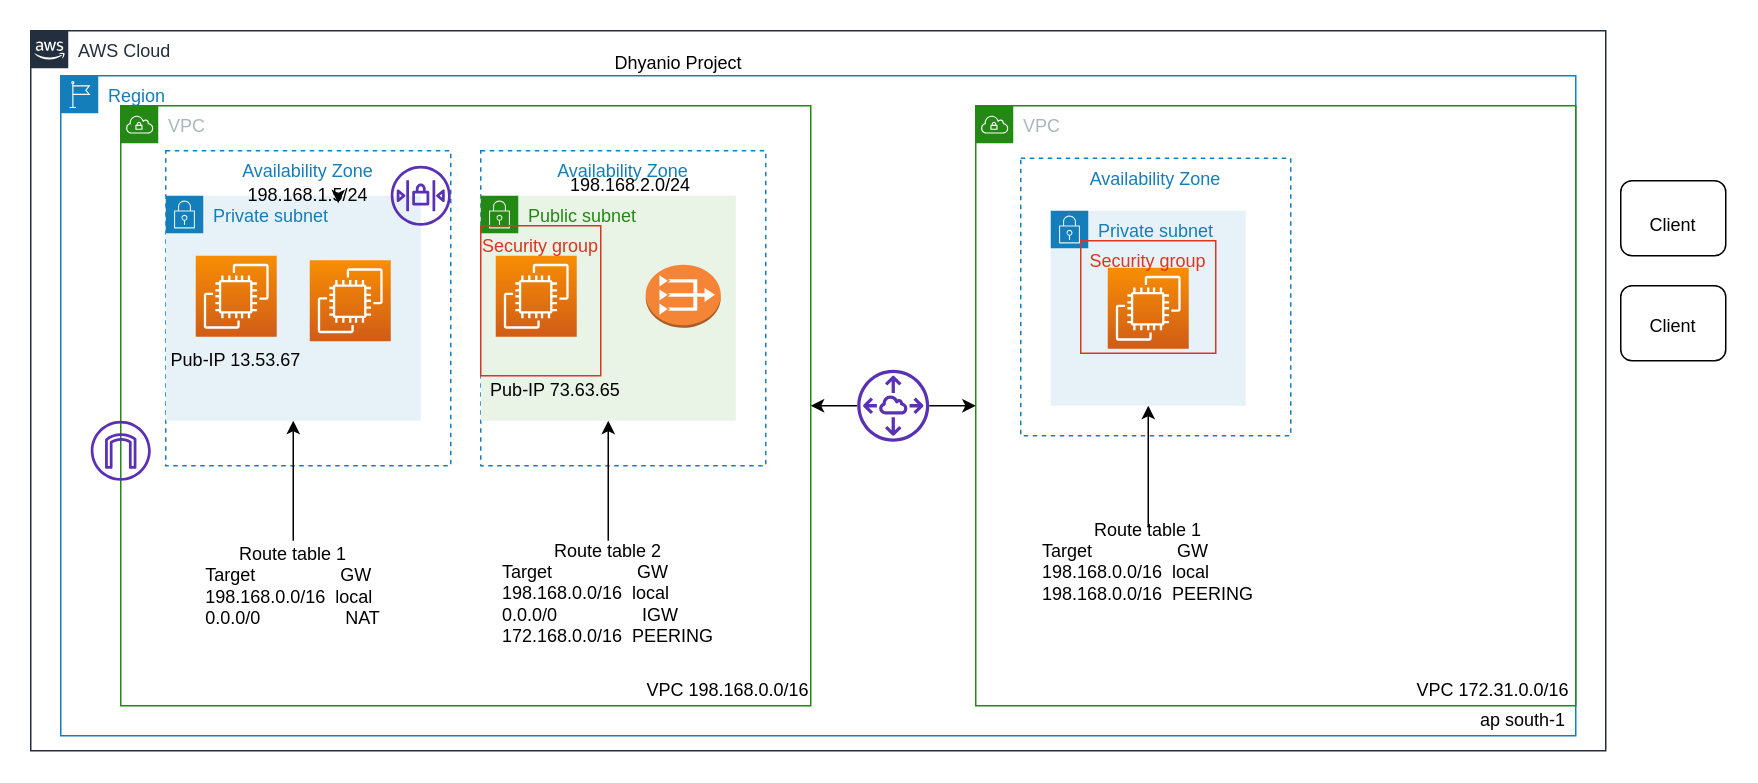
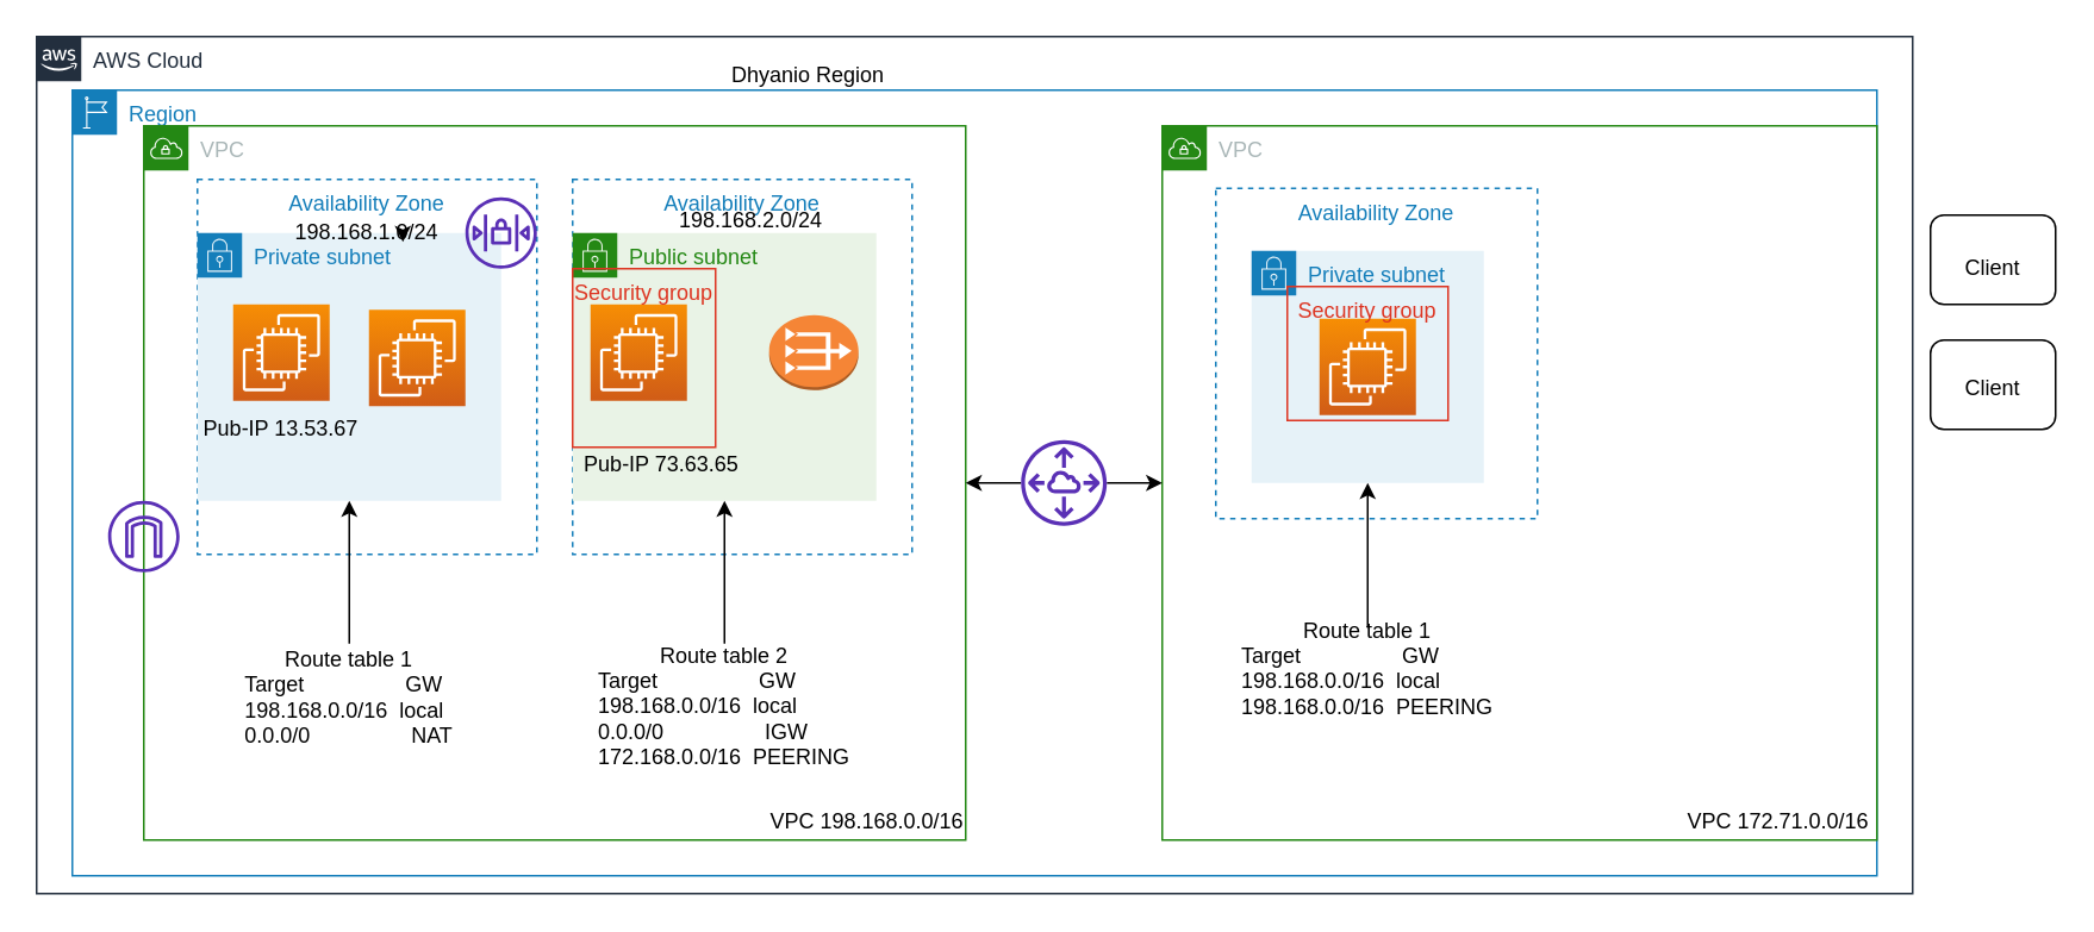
  <mxCell id="0" />
  <mxCell id="1" parent="0" />
  <mxCell id="2" value="AWS Cloud" style="points=[[0,0],[0.25,0],[0.5,0],[0.75,0],[1,0],[1,0.25],[1,0.5],[1,0.75],[1,1],[0.75,1],[0.5,1],[0.25,1],[0,1],[0,0.75],[0,0.5],[0,0.25]];outlineConnect=0;gradientColor=none;html=1;whiteSpace=wrap;fontSize=12;fontStyle=0;shape=mxgraph.aws4.group;grIcon=mxgraph.aws4.group_aws_cloud_alt;strokeColor=#232F3E;fillColor=none;verticalAlign=top;align=left;spacingLeft=30;fontColor=#232F3E;dashed=0;" parent="1" vertex="1"><mxGeometry x="20" y="20" width="1050" height="480" as="geometry" /></mxCell>
  <mxCell id="3" value="Region" style="points=[[0,0],[0.25,0],[0.5,0],[0.75,0],[1,0],[1,0.25],[1,0.5],[1,0.75],[1,1],[0.75,1],[0.5,1],[0.25,1],[0,1],[0,0.75],[0,0.5],[0,0.25]];outlineConnect=0;gradientColor=none;html=1;whiteSpace=wrap;fontSize=12;fontStyle=0;shape=mxgraph.aws4.group;grIcon=mxgraph.aws4.group_region;strokeColor=#147EBA;fillColor=none;verticalAlign=top;align=left;spacingLeft=30;fontColor=#147EBA;dashed=0;" parent="1" vertex="1"><mxGeometry x="40" y="50" width="1010" height="440" as="geometry" /></mxCell>
  <mxCell id="4" value="VPC" style="points=[[0,0],[0.25,0],[0.5,0],[0.75,0],[1,0],[1,0.25],[1,0.5],[1,0.75],[1,1],[0.75,1],[0.5,1],[0.25,1],[0,1],[0,0.75],[0,0.5],[0,0.25]];outlineConnect=0;gradientColor=none;html=1;whiteSpace=wrap;fontSize=12;fontStyle=0;shape=mxgraph.aws4.group;grIcon=mxgraph.aws4.group_vpc;strokeColor=#248814;fillColor=none;verticalAlign=top;align=left;spacingLeft=30;fontColor=#AAB7B8;dashed=0;" parent="1" vertex="1"><mxGeometry x="80" y="70" width="460" height="400" as="geometry" /></mxCell>
  <mxCell id="5" value="Availability Zone" style="fillColor=none;strokeColor=#147EBA;dashed=1;verticalAlign=top;fontStyle=0;fontColor=#147EBA;" parent="1" vertex="1"><mxGeometry x="110" y="100" width="190" height="210" as="geometry" /></mxCell>
  <mxCell id="6" value="Private subnet" style="points=[[0,0],[0.25,0],[0.5,0],[0.75,0],[1,0],[1,0.25],[1,0.5],[1,0.75],[1,1],[0.75,1],[0.5,1],[0.25,1],[0,1],[0,0.75],[0,0.5],[0,0.25]];outlineConnect=0;gradientColor=none;html=1;whiteSpace=wrap;fontSize=12;fontStyle=0;shape=mxgraph.aws4.group;grIcon=mxgraph.aws4.group_security_group;grStroke=0;strokeColor=#147EBA;fillColor=#E6F2F8;verticalAlign=top;align=left;spacingLeft=30;fontColor=#147EBA;dashed=0;" parent="1" vertex="1"><mxGeometry x="110" y="130" width="170" height="150" as="geometry" /></mxCell>
- <mxCell id="7" value="ap south-1" style="text;html=1;strokeColor=none;fillColor=none;align=center;verticalAlign=middle;whiteSpace=wrap;rounded=0;" parent="1" vertex="1"><mxGeometry x="980" y="470" width="70" height="20" as="geometry" /></mxCell>
  <mxCell id="8" value="VPC 198.168.0.0/16" style="text;html=1;strokeColor=none;fillColor=none;align=center;verticalAlign=middle;whiteSpace=wrap;rounded=0;" parent="1" vertex="1"><mxGeometry x="390" y="450" width="190" height="20" as="geometry" /></mxCell>
- <mxCell id="9" value="198.168.1.5/24" style="text;html=1;strokeColor=none;fillColor=none;align=center;verticalAlign=middle;whiteSpace=wrap;rounded=0;" parent="1" vertex="1"><mxGeometry x="185" y="120" width="40" height="20" as="geometry" /></mxCell>
+ <mxCell id="9" value="198.168.1.0/24" style="text;html=1;strokeColor=none;fillColor=none;align=center;verticalAlign=middle;whiteSpace=wrap;rounded=0;" parent="1" vertex="1"><mxGeometry x="185" y="120" width="40" height="20" as="geometry" /></mxCell>
  <mxCell id="10" value="" style="outlineConnect=0;fontColor=#232F3E;gradientColor=#F78E04;gradientDirection=north;fillColor=#D05C17;strokeColor=#ffffff;dashed=0;verticalLabelPosition=bottom;verticalAlign=top;align=center;html=1;fontSize=12;fontStyle=0;aspect=fixed;shape=mxgraph.aws4.resourceIcon;resIcon=mxgraph.aws4.ec2;" parent="1" vertex="1"><mxGeometry x="130" y="170" width="54" height="54" as="geometry" /></mxCell>
  <mxCell id="11" value="Availability Zone" style="fillColor=none;strokeColor=#147EBA;dashed=1;verticalAlign=top;fontStyle=0;fontColor=#147EBA;" vertex="1" parent="1"><mxGeometry x="320" y="100" width="190" height="210" as="geometry" /></mxCell>
  <mxCell id="12" value="&lt;div&gt;198.168.2.0/24&lt;/div&gt;&lt;div&gt;&lt;br&gt;&lt;/div&gt;" style="text;html=1;strokeColor=none;fillColor=none;align=center;verticalAlign=middle;whiteSpace=wrap;rounded=0;" vertex="1" parent="1"><mxGeometry x="400" y="120" width="40" height="20" as="geometry" /></mxCell>
  <mxCell id="13" value="Public subnet" style="points=[[0,0],[0.25,0],[0.5,0],[0.75,0],[1,0],[1,0.25],[1,0.5],[1,0.75],[1,1],[0.75,1],[0.5,1],[0.25,1],[0,1],[0,0.75],[0,0.5],[0,0.25]];outlineConnect=0;gradientColor=none;html=1;whiteSpace=wrap;fontSize=12;fontStyle=0;shape=mxgraph.aws4.group;grIcon=mxgraph.aws4.group_security_group;grStroke=0;strokeColor=#248814;fillColor=#E9F3E6;verticalAlign=top;align=left;spacingLeft=30;fontColor=#248814;dashed=0;" vertex="1" parent="1"><mxGeometry x="320" y="130" width="170" height="150" as="geometry" /></mxCell>
  <mxCell id="14" value="" style="outlineConnect=0;fontColor=#232F3E;gradientColor=#F78E04;gradientDirection=north;fillColor=#D05C17;strokeColor=#ffffff;dashed=0;verticalLabelPosition=bottom;verticalAlign=top;align=center;html=1;fontSize=12;fontStyle=0;aspect=fixed;shape=mxgraph.aws4.resourceIcon;resIcon=mxgraph.aws4.ec2;" vertex="1" parent="1"><mxGeometry x="330" y="170" width="54" height="54" as="geometry" /></mxCell>
  <mxCell id="15" value="" style="outlineConnect=0;fontColor=#232F3E;gradientColor=none;fillColor=#5A30B5;strokeColor=none;dashed=0;verticalLabelPosition=bottom;verticalAlign=top;align=center;html=1;fontSize=12;fontStyle=0;aspect=fixed;pointerEvents=1;shape=mxgraph.aws4.internet_gateway;" vertex="1" parent="1"><mxGeometry x="60" y="280" width="40" height="40" as="geometry" /></mxCell>
  <mxCell id="16" style="edgeStyle=orthogonalEdgeStyle;rounded=0;orthogonalLoop=1;jettySize=auto;html=1;" edge="1" parent="1" source="17" target="6"><mxGeometry relative="1" as="geometry" /></mxCell>
  <mxCell id="17" value="&lt;div&gt;Route table 1&lt;/div&gt;&lt;div align=&quot;left&quot;&gt;Target&amp;nbsp;&amp;nbsp;&amp;nbsp;&amp;nbsp;&amp;nbsp;&amp;nbsp;&amp;nbsp;&amp;nbsp;&amp;nbsp;&amp;nbsp;&amp;nbsp;&amp;nbsp;&amp;nbsp;&amp;nbsp;&amp;nbsp;&amp;nbsp; GW&lt;br&gt;&lt;/div&gt;&lt;div align=&quot;left&quot;&gt;198.168.0.0/16&amp;nbsp; local&lt;/div&gt;&lt;div align=&quot;left&quot;&gt;0.0.0/0&amp;nbsp;&amp;nbsp;&amp;nbsp;&amp;nbsp;&amp;nbsp;&amp;nbsp;&amp;nbsp;&amp;nbsp;&amp;nbsp;&amp;nbsp;&amp;nbsp;&amp;nbsp;&amp;nbsp;&amp;nbsp;&amp;nbsp;&amp;nbsp; NAT&lt;br&gt;&lt;/div&gt;" style="text;html=1;strokeColor=none;fillColor=none;align=center;verticalAlign=middle;whiteSpace=wrap;rounded=0;" vertex="1" parent="1"><mxGeometry x="130" y="360" width="130" height="60" as="geometry" /></mxCell>
  <mxCell id="18" style="edgeStyle=orthogonalEdgeStyle;rounded=0;orthogonalLoop=1;jettySize=auto;html=1;" edge="1" parent="1" source="19" target="13"><mxGeometry relative="1" as="geometry" /></mxCell>
  <mxCell id="19" value="&lt;div&gt;Route table 2&lt;br&gt;&lt;/div&gt;&lt;div align=&quot;left&quot;&gt;Target&amp;nbsp;&amp;nbsp;&amp;nbsp;&amp;nbsp;&amp;nbsp;&amp;nbsp;&amp;nbsp;&amp;nbsp;&amp;nbsp;&amp;nbsp;&amp;nbsp;&amp;nbsp;&amp;nbsp;&amp;nbsp;&amp;nbsp;&amp;nbsp; GW&lt;br&gt;&lt;/div&gt;&lt;div align=&quot;left&quot;&gt;198.168.0.0/16&amp;nbsp; local&lt;/div&gt;&lt;div align=&quot;left&quot;&gt;0.0.0/0 &amp;nbsp;&amp;nbsp;&amp;nbsp;&amp;nbsp;&amp;nbsp;&amp;nbsp;&amp;nbsp;&amp;nbsp;&amp;nbsp;&amp;nbsp;&amp;nbsp;&amp;nbsp;&amp;nbsp;&amp;nbsp;&amp;nbsp; IGW&lt;br&gt;&lt;/div&gt;&lt;div align=&quot;left&quot;&gt;172.168.0.0/16&amp;nbsp; PEERING&lt;br&gt;&lt;/div&gt;" style="text;html=1;strokeColor=none;fillColor=none;align=center;verticalAlign=middle;whiteSpace=wrap;rounded=0;" vertex="1" parent="1"><mxGeometry x="320" y="360" width="170" height="70" as="geometry" /></mxCell>
  <mxCell id="20" value="Pub-IP 13.53.67" style="text;html=1;strokeColor=none;fillColor=none;align=center;verticalAlign=middle;whiteSpace=wrap;rounded=0;" vertex="1" parent="1"><mxGeometry x="107" y="230" width="100" height="20" as="geometry" /></mxCell>
  <mxCell id="21" value="Pub-IP 73.63.65" style="text;html=1;strokeColor=none;fillColor=none;align=center;verticalAlign=middle;whiteSpace=wrap;rounded=0;" vertex="1" parent="1"><mxGeometry x="320" y="250" width="100" height="20" as="geometry" /></mxCell>
  <mxCell id="22" value="" style="rounded=1;whiteSpace=wrap;html=1;" vertex="1" parent="1"><mxGeometry x="1080" y="190" width="70" height="50" as="geometry" /></mxCell>
  <mxCell id="23" value="Client" style="text;html=1;strokeColor=none;fillColor=none;align=center;verticalAlign=middle;whiteSpace=wrap;rounded=0;" vertex="1" parent="1"><mxGeometry x="1095" y="207" width="40" height="20" as="geometry" /></mxCell>
  <mxCell id="24" value="" style="outlineConnect=0;dashed=0;verticalLabelPosition=bottom;verticalAlign=top;align=center;html=1;shape=mxgraph.aws3.vpc_nat_gateway;fillColor=#F58536;gradientColor=none;" vertex="1" parent="1"><mxGeometry x="430" y="176" width="50" height="42" as="geometry" /></mxCell>
  <mxCell id="25" value="Security group" style="fillColor=none;strokeColor=#DD3522;verticalAlign=top;fontStyle=0;fontColor=#DD3522;" vertex="1" parent="1"><mxGeometry x="320" y="150" width="80" height="100" as="geometry" /></mxCell>
  <mxCell id="26" value="" style="outlineConnect=0;fontColor=#232F3E;gradientColor=none;fillColor=#5A30B5;strokeColor=none;dashed=0;verticalLabelPosition=bottom;verticalAlign=top;align=center;html=1;fontSize=12;fontStyle=0;aspect=fixed;pointerEvents=1;shape=mxgraph.aws4.network_access_control_list;" vertex="1" parent="1"><mxGeometry x="260" y="110" width="40" height="40" as="geometry" /></mxCell>
  <mxCell id="27" style="edgeStyle=orthogonalEdgeStyle;rounded=0;orthogonalLoop=1;jettySize=auto;html=1;exitX=1;exitY=0.5;exitDx=0;exitDy=0;entryX=1;entryY=0.75;entryDx=0;entryDy=0;" edge="1" parent="1" source="9" target="9"><mxGeometry relative="1" as="geometry" /></mxCell>
  <mxCell id="28" value="" style="outlineConnect=0;fontColor=#232F3E;gradientColor=#F78E04;gradientDirection=north;fillColor=#D05C17;strokeColor=#ffffff;dashed=0;verticalLabelPosition=bottom;verticalAlign=top;align=center;html=1;fontSize=12;fontStyle=0;aspect=fixed;shape=mxgraph.aws4.resourceIcon;resIcon=mxgraph.aws4.ec2;" vertex="1" parent="1"><mxGeometry x="206" y="173" width="54" height="54" as="geometry" /></mxCell>
  <mxCell id="29" value="VPC" style="points=[[0,0],[0.25,0],[0.5,0],[0.75,0],[1,0],[1,0.25],[1,0.5],[1,0.75],[1,1],[0.75,1],[0.5,1],[0.25,1],[0,1],[0,0.75],[0,0.5],[0,0.25]];outlineConnect=0;gradientColor=none;html=1;whiteSpace=wrap;fontSize=12;fontStyle=0;shape=mxgraph.aws4.group;grIcon=mxgraph.aws4.group_vpc;strokeColor=#248814;fillColor=none;verticalAlign=top;align=left;spacingLeft=30;fontColor=#AAB7B8;dashed=0;" vertex="1" parent="1"><mxGeometry x="650" y="70" width="400" height="400" as="geometry" /></mxCell>
- <mxCell id="30" value="VPC 172.31.0.0/16" style="text;html=1;strokeColor=none;fillColor=none;align=center;verticalAlign=middle;whiteSpace=wrap;rounded=0;" vertex="1" parent="1"><mxGeometry x="900" y="450" width="190" height="20" as="geometry" /></mxCell>
+ <mxCell id="30" value="VPC 172.71.0.0/16" style="text;html=1;strokeColor=none;fillColor=none;align=center;verticalAlign=middle;whiteSpace=wrap;rounded=0;" vertex="1" parent="1"><mxGeometry x="900" y="450" width="190" height="20" as="geometry" /></mxCell>
  <mxCell id="31" value="Availability Zone" style="fillColor=none;strokeColor=#147EBA;dashed=1;verticalAlign=top;fontStyle=0;fontColor=#147EBA;" vertex="1" parent="1"><mxGeometry x="680" y="105" width="180" height="185" as="geometry" /></mxCell>
  <mxCell id="32" style="edgeStyle=orthogonalEdgeStyle;rounded=0;orthogonalLoop=1;jettySize=auto;html=1;entryX=0.5;entryY=1;entryDx=0;entryDy=0;" edge="1" parent="1" source="33" target="34"><mxGeometry relative="1" as="geometry" /></mxCell>
  <mxCell id="33" value="&lt;div&gt;Route table 1&lt;br&gt;&lt;/div&gt;&lt;div align=&quot;left&quot;&gt;Target&amp;nbsp;&amp;nbsp;&amp;nbsp;&amp;nbsp;&amp;nbsp;&amp;nbsp;&amp;nbsp;&amp;nbsp;&amp;nbsp;&amp;nbsp;&amp;nbsp;&amp;nbsp;&amp;nbsp;&amp;nbsp;&amp;nbsp;&amp;nbsp; GW&lt;br&gt;&lt;/div&gt;&lt;div align=&quot;left&quot;&gt;198.168.0.0/16&amp;nbsp; local&lt;/div&gt;&lt;div align=&quot;left&quot;&gt;198.168.0.0/16&amp;nbsp; PEERING&lt;br&gt;&lt;/div&gt;&lt;div align=&quot;left&quot;&gt;&lt;br&gt;&lt;/div&gt;" style="text;html=1;strokeColor=none;fillColor=none;align=center;verticalAlign=middle;whiteSpace=wrap;rounded=0;" vertex="1" parent="1"><mxGeometry x="680" y="351" width="170" height="60" as="geometry" /></mxCell>
  <mxCell id="34" value="Private subnet" style="points=[[0,0],[0.25,0],[0.5,0],[0.75,0],[1,0],[1,0.25],[1,0.5],[1,0.75],[1,1],[0.75,1],[0.5,1],[0.25,1],[0,1],[0,0.75],[0,0.5],[0,0.25]];outlineConnect=0;gradientColor=none;html=1;whiteSpace=wrap;fontSize=12;fontStyle=0;shape=mxgraph.aws4.group;grIcon=mxgraph.aws4.group_security_group;grStroke=0;strokeColor=#147EBA;fillColor=#E6F2F8;verticalAlign=top;align=left;spacingLeft=30;fontColor=#147EBA;dashed=0;" vertex="1" parent="1"><mxGeometry x="700" y="140" width="130" height="130" as="geometry" /></mxCell>
  <mxCell id="35" value="" style="outlineConnect=0;fontColor=#232F3E;gradientColor=#F78E04;gradientDirection=north;fillColor=#D05C17;strokeColor=#ffffff;dashed=0;verticalLabelPosition=bottom;verticalAlign=top;align=center;html=1;fontSize=12;fontStyle=0;aspect=fixed;shape=mxgraph.aws4.resourceIcon;resIcon=mxgraph.aws4.ec2;" vertex="1" parent="1"><mxGeometry x="738" y="178" width="54" height="54" as="geometry" /></mxCell>
  <mxCell id="36" value="Security group" style="fillColor=none;strokeColor=#DD3522;verticalAlign=top;fontStyle=0;fontColor=#DD3522;" vertex="1" parent="1"><mxGeometry x="720" y="160" width="90" height="75" as="geometry" /></mxCell>
  <mxCell id="37" style="edgeStyle=orthogonalEdgeStyle;rounded=0;orthogonalLoop=1;jettySize=auto;html=1;" edge="1" parent="1" source="39" target="4"><mxGeometry relative="1" as="geometry" /></mxCell>
  <mxCell id="38" style="edgeStyle=orthogonalEdgeStyle;rounded=0;orthogonalLoop=1;jettySize=auto;html=1;entryX=0;entryY=0.5;entryDx=0;entryDy=0;" edge="1" parent="1" source="39" target="29"><mxGeometry relative="1" as="geometry" /></mxCell>
  <mxCell id="39" value="" style="outlineConnect=0;fontColor=#232F3E;gradientColor=none;fillColor=#5A30B5;strokeColor=none;dashed=0;verticalLabelPosition=bottom;verticalAlign=top;align=center;html=1;fontSize=12;fontStyle=0;aspect=fixed;pointerEvents=1;shape=mxgraph.aws4.peering;" vertex="1" parent="1"><mxGeometry x="571" y="246" width="48" height="48" as="geometry" /></mxCell>
  <mxCell id="40" value="" style="rounded=1;whiteSpace=wrap;html=1;" vertex="1" parent="1"><mxGeometry x="1080" y="120" width="70" height="50" as="geometry" /></mxCell>
  <mxCell id="41" value="Client" style="text;html=1;strokeColor=none;fillColor=none;align=center;verticalAlign=middle;whiteSpace=wrap;rounded=0;" vertex="1" parent="1"><mxGeometry x="1095" y="140" width="40" height="20" as="geometry" /></mxCell>
- <mxCell id="42" value="Dhyanio Project" style="text;html=1;strokeColor=none;fillColor=none;align=center;verticalAlign=middle;whiteSpace=wrap;rounded=0;" vertex="1" parent="1"><mxGeometry x="370" y="30" width="164" height="24" as="geometry" /></mxCell>
+ <mxCell id="42" value="Dhyanio Region" style="text;html=1;strokeColor=none;fillColor=none;align=center;verticalAlign=middle;whiteSpace=wrap;rounded=0;" vertex="1" parent="1"><mxGeometry x="370" y="30" width="164" height="24" as="geometry" /></mxCell>
